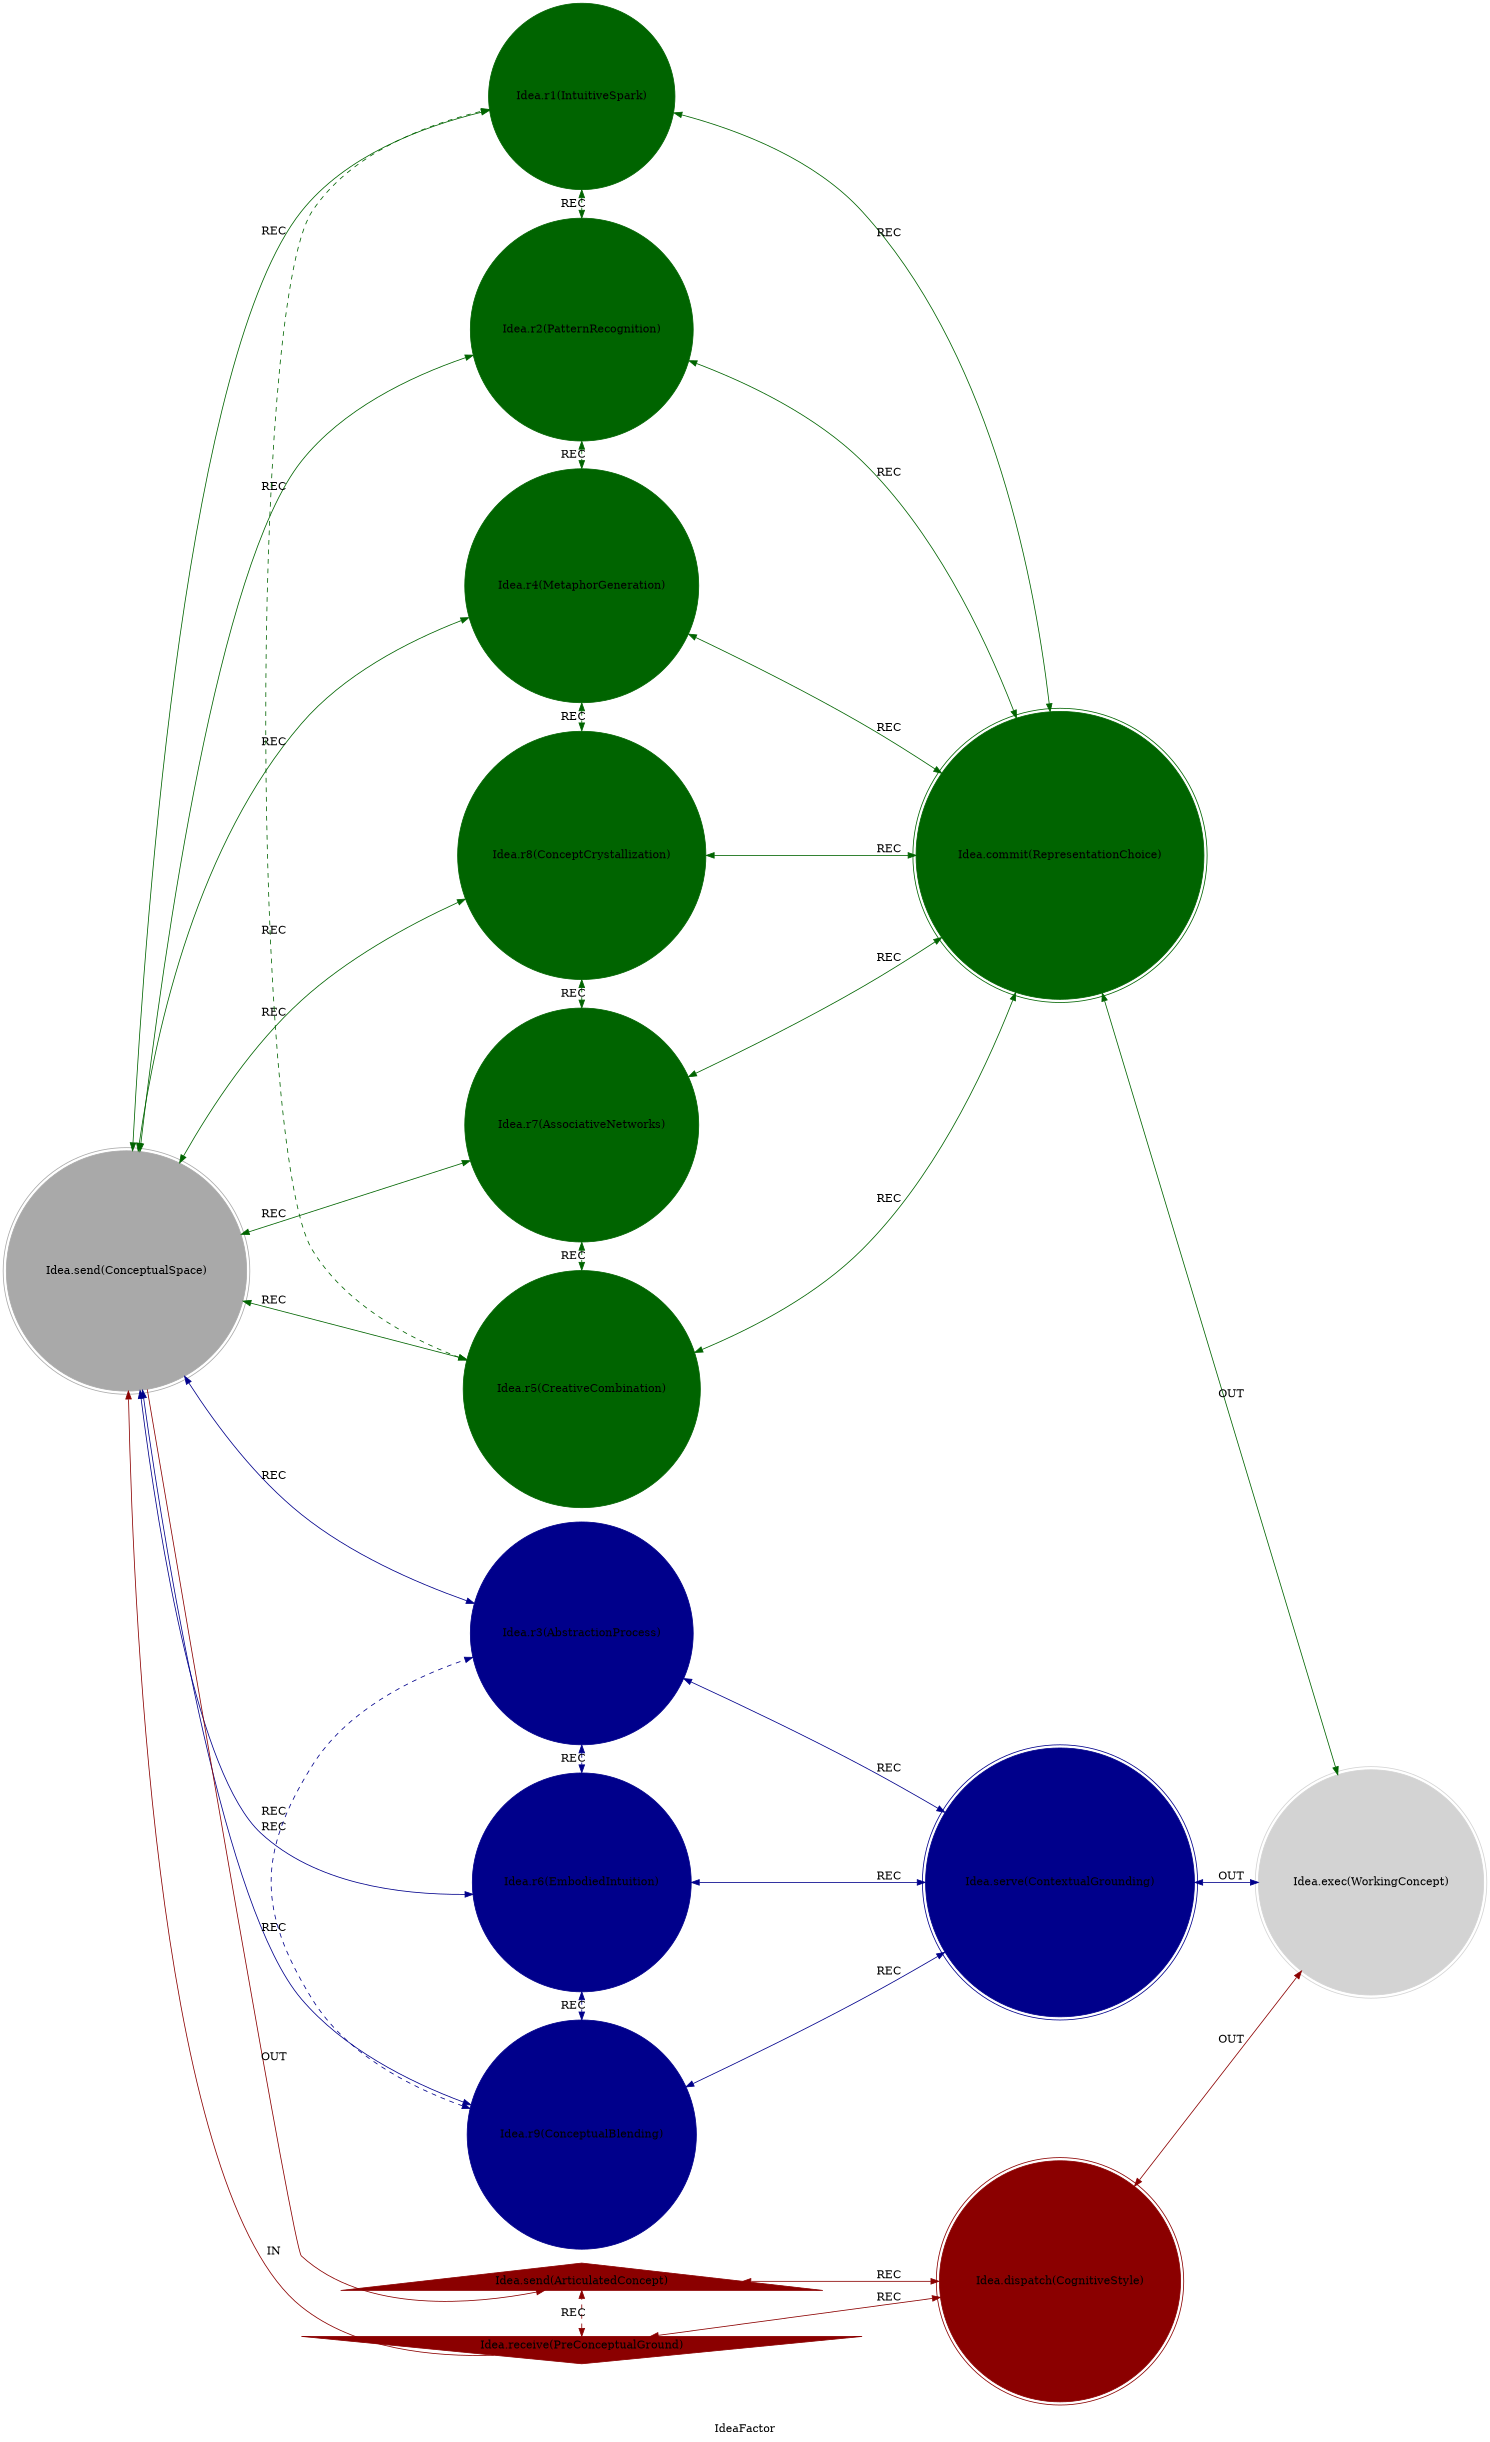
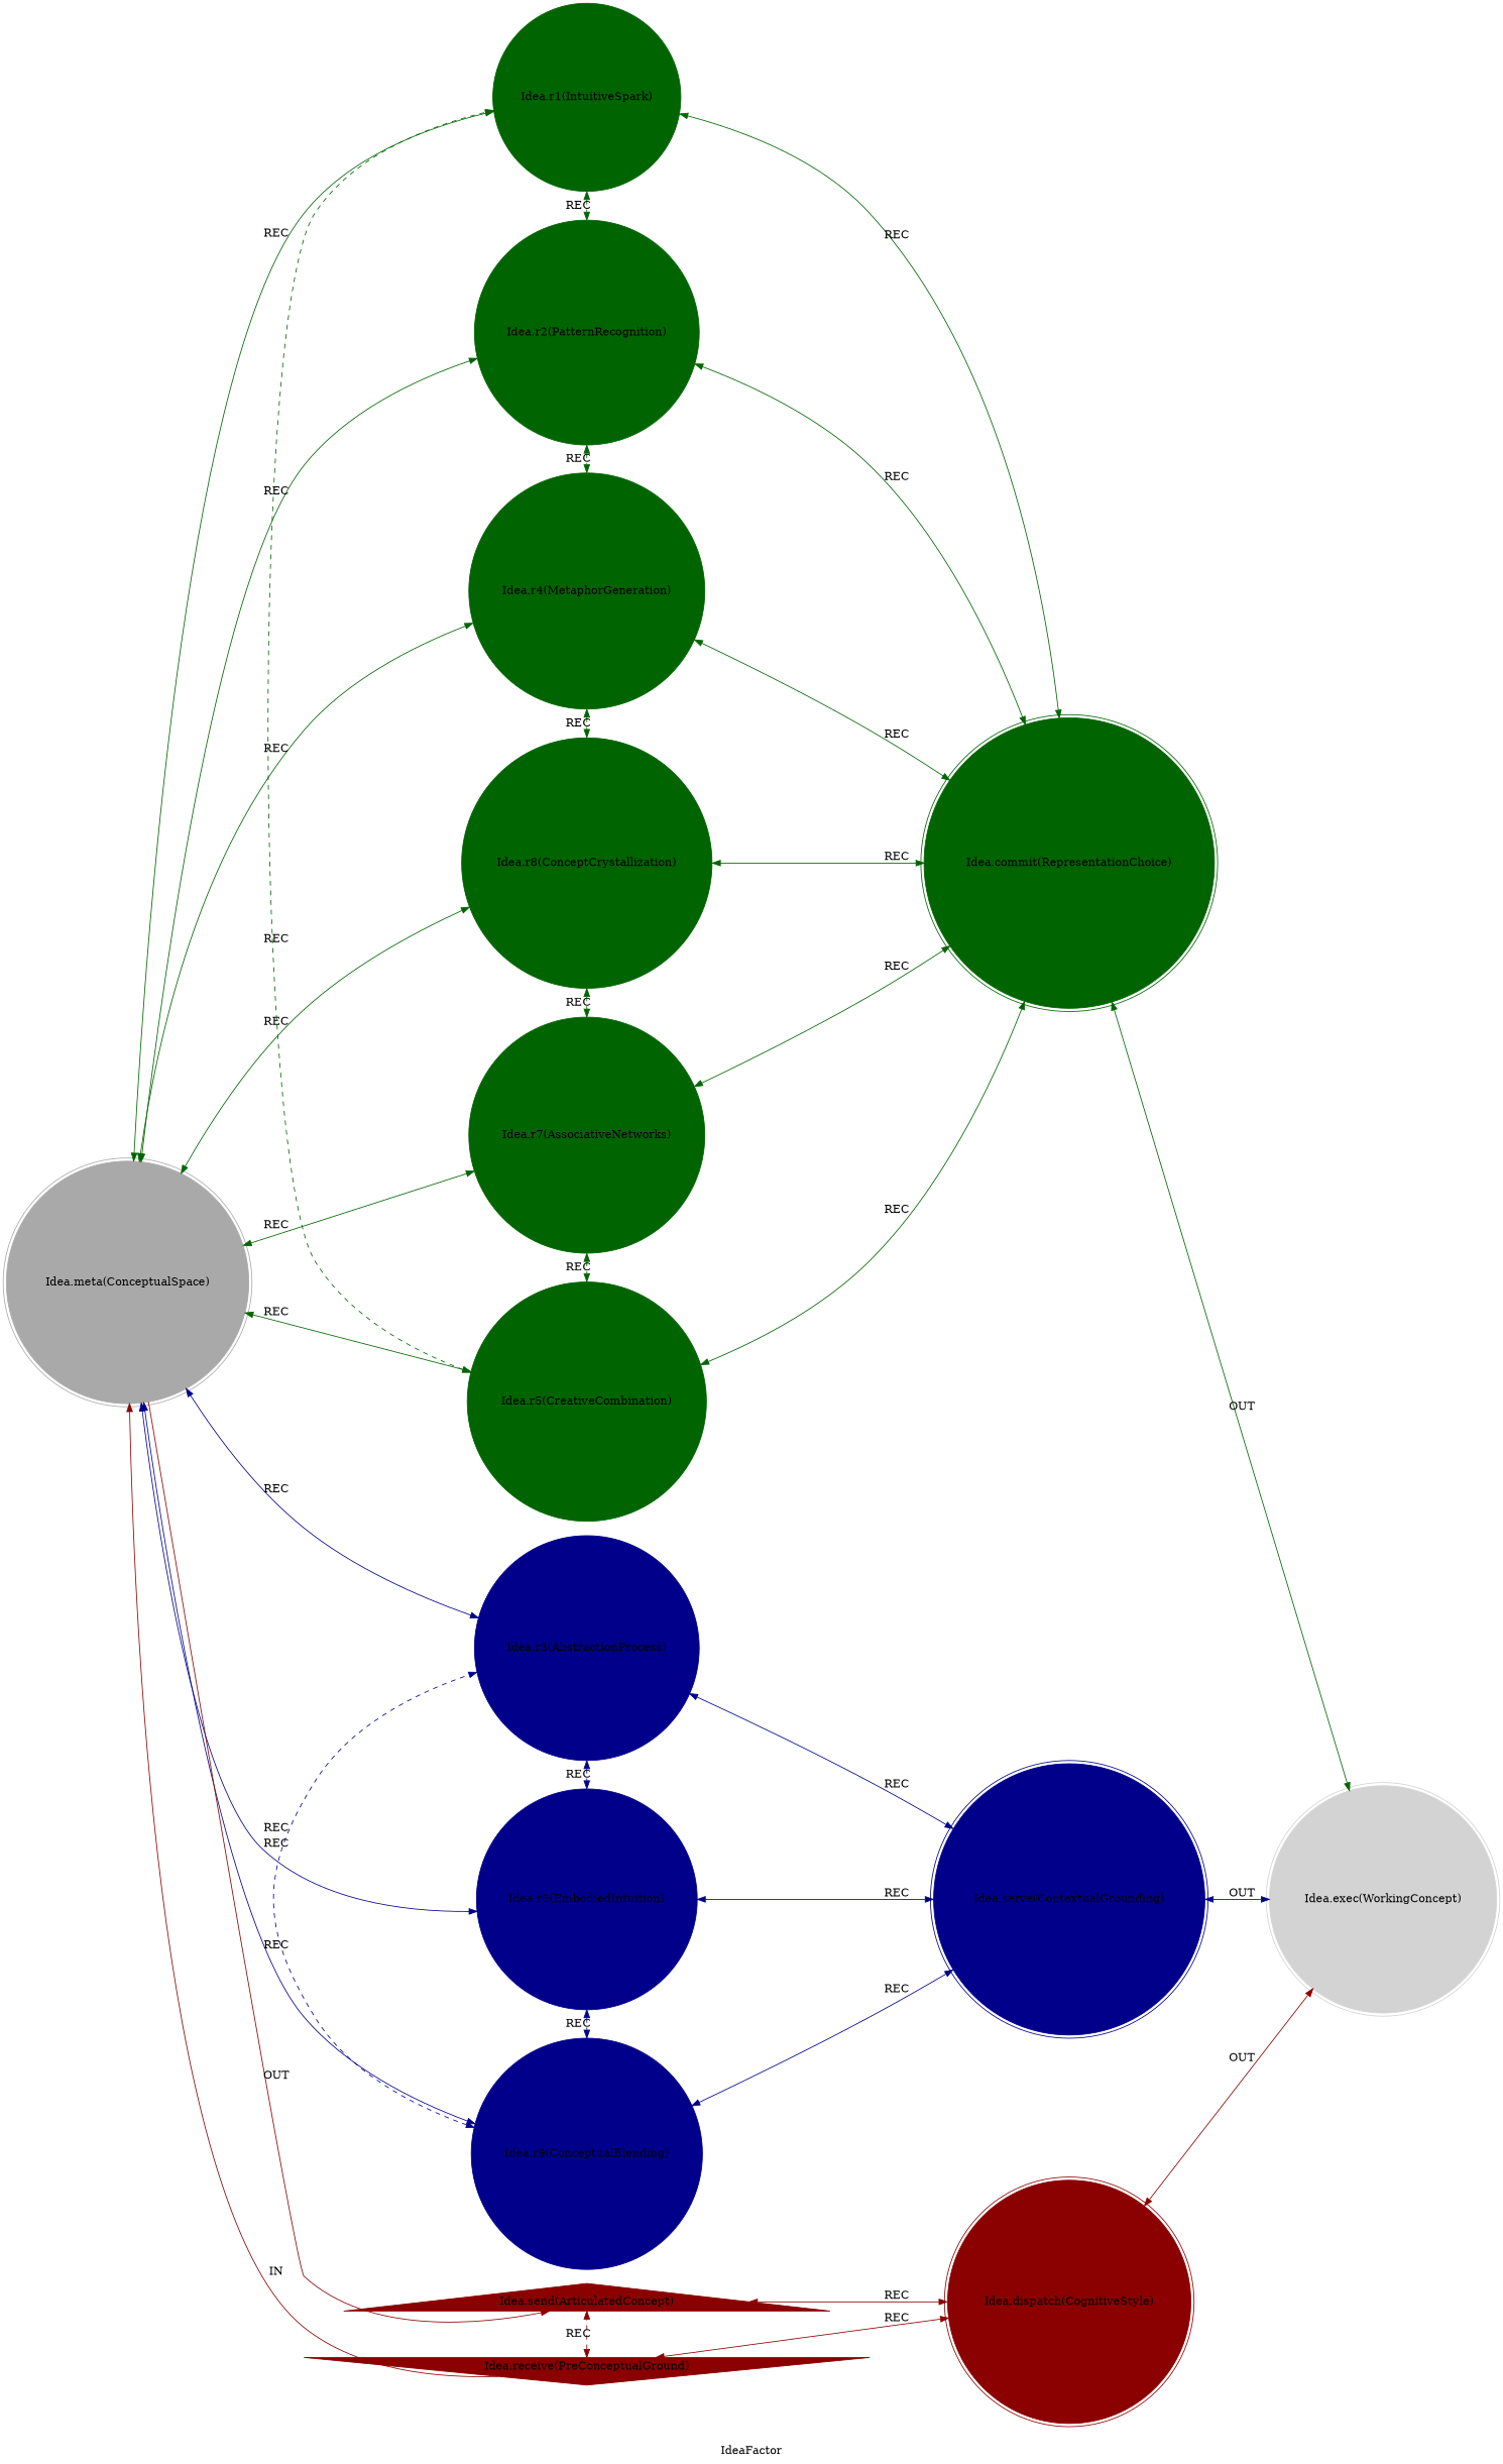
  strict digraph {
    color=lightgray
    label=IdeaFactor
    style=filled
    rankdir=LR
    node [color=darkgreen shape=circle style=filled]
    edge [color=darkgreen dir=both]
-   n1 [color=darkgray label="Idea.send(ConceptualSpace)" shape=doublecircle]
+   n1 [color=darkgray label="Idea.meta(ConceptualSpace)" shape=doublecircle]
    n2 [label="Idea.r1(IntuitiveSpark)"]
    n3 [label="Idea.r2(PatternRecognition)"]
    n4 [label="Idea.r4(MetaphorGeneration)"]
    n5 [label="Idea.r8(ConceptCrystallization)"]
    n6 [label="Idea.r7(AssociativeNetworks)"]
    n7 [label="Idea.r5(CreativeCombination)"]
    n8 [color=darkblue label="Idea.r3(AbstractionProcess)"]
    n9 [color=darkblue label="Idea.r6(EmbodiedIntuition)"]
    n10 [color=darkblue label="Idea.r9(ConceptualBlending)"]
    n11 [color=darkred label="Idea.send(ArticulatedConcept)" shape=triangle]
    n12 [label="Idea.commit(RepresentationChoice)" shape=doublecircle]
    n13 [color=darkblue label="Idea.serve(ContextualGrounding)" shape=doublecircle]
    n14 [color=darkred label="Idea.receive(PreConceptualGround)" shape=invtriangle]
    n15 [color=darkred label="Idea.dispatch(CognitiveStyle)" shape=doublecircle]
    n16 [color=lightgray label="Idea.exec(WorkingConcept)" shape=doublecircle]
    n1 -> n2 [label=REC]
    n1 -> n3 [label=REC]
    n1 -> n4 [label=REC]
    n1 -> n5 [label=REC]
    n1 -> n6 [label=REC]
    n1 -> n7 [label=REC]
    n1 -> n8 [color=darkblue label=REC]
    n1 -> n9 [color=darkblue label=REC]
    n1 -> n10 [color=darkblue label=REC]
    n1 -> n11 [color=darkred label=OUT dir=""]
    n2 -> n3 [constraint=false label=REC style=dashed]
    n2 -> n12 [label=REC]
    n3 -> n4 [constraint=false label=REC style=dashed]
    n3 -> n12 [label=REC]
    n4 -> n5 [constraint=false label=REC style=dashed]
    n4 -> n12 [label=REC]
    n5 -> n6 [constraint=false label=REC style=dashed]
    n5 -> n12 [label=REC]
    n6 -> n7 [constraint=false label=REC style=dashed]
    n6 -> n12 [label=REC]
    n7 -> n2 [constraint=false label=REC style=dashed]
    n7 -> n12 [label=REC]
    n8 -> n9 [color=darkblue constraint=false label=REC style=dashed]
    n8 -> n13 [color=darkblue label=REC]
    n9 -> n10 [color=darkblue constraint=false label=REC style=dashed]
    n9 -> n13 [color=darkblue label=REC]
    n10 -> n8 [color=darkblue constraint=false label=REC style=dashed]
    n10 -> n13 [color=darkblue label=REC]
    n11 -> n15 [color=darkred label=REC]
    n12 -> n16 [label=OUT]
    n13 -> n16 [color=darkblue label=OUT]
    n14 -> n1 [color=darkred constraint=false label=IN dir=""]
    n14 -> n11 [color=darkred constraint=false label=REC style=dashed]
    n14 -> n15 [color=darkred label=REC]
    n15 -> n16 [color=darkred label=OUT]
  }
